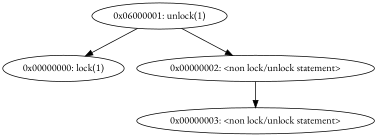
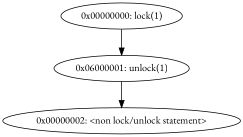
  digraph {
    fontname="EB Garamond"
    node [fontname="EB Garamond"]
    edge [fontname="EB Garamond"]
    n1 [label="0x00000000: lock(1)"]
    n2 [label="0x06000001: unlock(1)"]
    n3 [label="0x00000002: <non lock/unlock statement>"]
-   n4 [label="0x00000003: <non lock/unlock statement>"]
-   n2 -> n1
+   n1 -> n2
    n2 -> n3
-   n3 -> n4
  }
